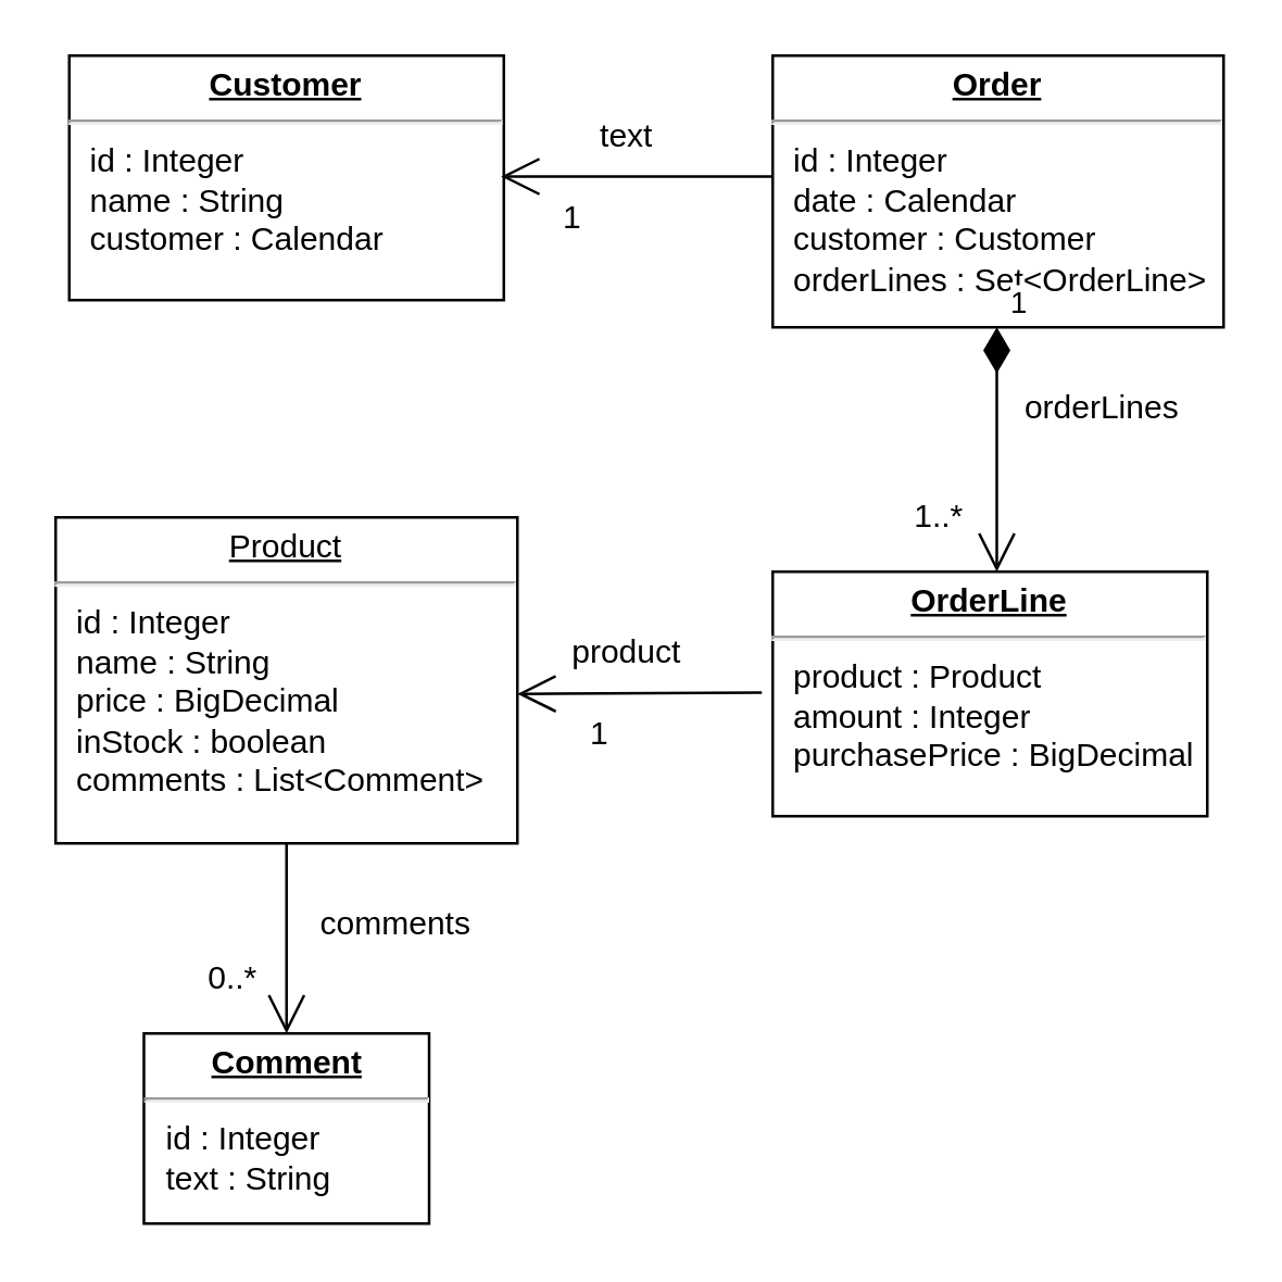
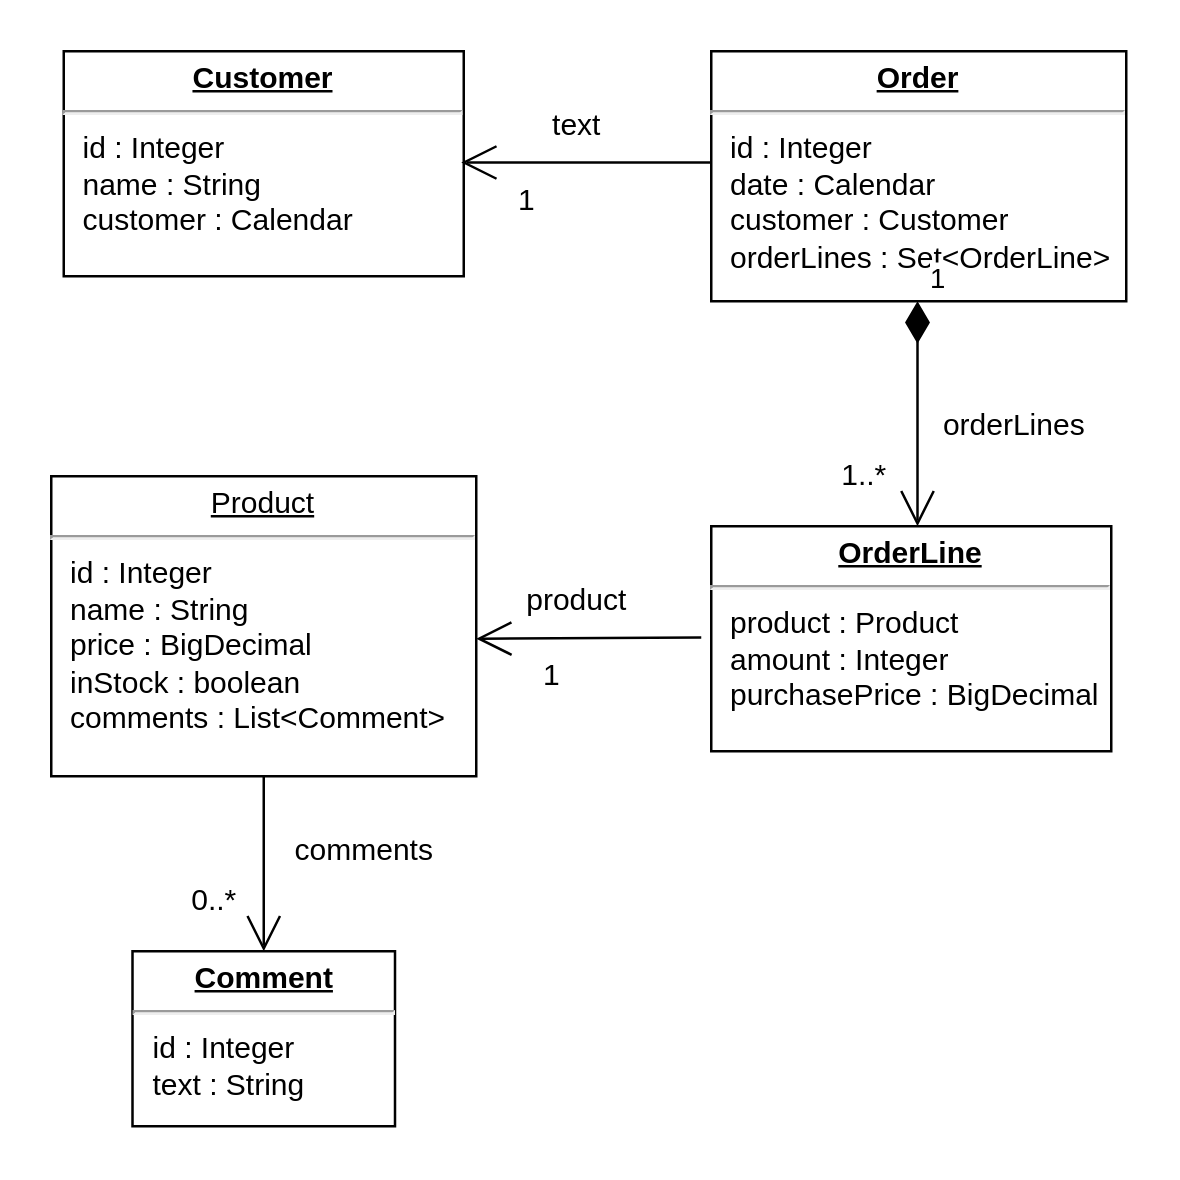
  <mxCell id="0" />
  <mxCell id="1" parent="0" />
  <mxCell id="2" value="&lt;p style=&quot;margin: 0px ; margin-top: 4px ; text-align: center ; text-decoration: underline&quot;&gt;Product&lt;/p&gt;&lt;hr&gt;&lt;p style=&quot;margin: 0px ; margin-left: 8px&quot;&gt;id : Integer&lt;/p&gt;&lt;p style=&quot;margin: 0px ; margin-left: 8px&quot;&gt;name : String&lt;/p&gt;&lt;p style=&quot;margin: 0px ; margin-left: 8px&quot;&gt;price : BigDecimal&lt;/p&gt;&lt;p style=&quot;margin: 0px ; margin-left: 8px&quot;&gt;inStock : boolean&lt;/p&gt;&lt;p style=&quot;margin: 0px ; margin-left: 8px&quot;&gt;comments : List&amp;lt;Comment&amp;gt;&lt;/p&gt;" style="verticalAlign=top;align=left;overflow=fill;fontSize=12;fontFamily=Helvetica;html=1;" vertex="1" parent="1"><mxGeometry x="20" y="190" width="170" height="120" as="geometry" /></mxCell>
  <mxCell id="3" value="&lt;p style=&quot;margin: 0px ; margin-top: 4px ; text-align: center ; text-decoration: underline&quot;&gt;&lt;b&gt;OrderLine&lt;/b&gt;&lt;/p&gt;&lt;hr&gt;&lt;p style=&quot;margin: 0px ; margin-left: 8px&quot;&gt;product : Product&lt;/p&gt;&lt;p style=&quot;margin: 0px ; margin-left: 8px&quot;&gt;amount : Integer&lt;/p&gt;&lt;p style=&quot;margin: 0px ; margin-left: 8px&quot;&gt;purchasePrice : BigDecimal&lt;/p&gt;" style="verticalAlign=top;align=left;overflow=fill;fontSize=12;fontFamily=Helvetica;html=1;" vertex="1" parent="1"><mxGeometry x="284" y="210" width="160" height="90" as="geometry" /></mxCell>
  <mxCell id="4" value="&lt;p style=&quot;margin: 0px ; margin-top: 4px ; text-align: center ; text-decoration: underline&quot;&gt;&lt;b&gt;Order&lt;/b&gt;&lt;/p&gt;&lt;hr&gt;&lt;p style=&quot;margin: 0px ; margin-left: 8px&quot;&gt;id : Integer&lt;/p&gt;&lt;p style=&quot;margin: 0px ; margin-left: 8px&quot;&gt;date : Calendar&lt;/p&gt;&lt;p style=&quot;margin: 0px ; margin-left: 8px&quot;&gt;customer : Customer&lt;/p&gt;&lt;p style=&quot;margin: 0px ; margin-left: 8px&quot;&gt;orderLines : Set&amp;lt;OrderLine&amp;gt;&lt;/p&gt;" style="verticalAlign=top;align=left;overflow=fill;fontSize=12;fontFamily=Helvetica;html=1;" vertex="1" parent="1"><mxGeometry x="284" y="20" width="166" height="100" as="geometry" /></mxCell>
  <mxCell id="5" value="&lt;p style=&quot;margin: 0px ; margin-top: 4px ; text-align: center ; text-decoration: underline&quot;&gt;&lt;b&gt;Customer&lt;/b&gt;&lt;/p&gt;&lt;hr&gt;&lt;p style=&quot;margin: 0px ; margin-left: 8px&quot;&gt;id : Integer&lt;/p&gt;&lt;p style=&quot;margin: 0px ; margin-left: 8px&quot;&gt;name : String&lt;/p&gt;&lt;p style=&quot;margin: 0px ; margin-left: 8px&quot;&gt;customer : Calendar&lt;/p&gt;" style="verticalAlign=top;align=left;overflow=fill;fontSize=12;fontFamily=Helvetica;html=1;" vertex="1" parent="1"><mxGeometry x="25" y="20" width="160" height="90" as="geometry" /></mxCell>
  <mxCell id="6" value="" style="endArrow=open;endFill=1;endSize=12;html=1;rounded=0;" edge="1" parent="1"><mxGeometry width="160" relative="1" as="geometry"><mxPoint x="284" y="64.5" as="sourcePoint" /><mxPoint x="184" y="64.5" as="targetPoint" /></mxGeometry></mxCell>
  <mxCell id="7" value="text" style="text;html=1;align=center;verticalAlign=middle;resizable=0;points=[];autosize=1;strokeColor=none;fillColor=none;" vertex="1" parent="1"><mxGeometry x="200" y="40" width="60" height="20" as="geometry" /></mxCell>
  <mxCell id="8" value="1" style="endArrow=open;html=1;endSize=12;startArrow=diamondThin;startSize=14;startFill=1;edgeStyle=orthogonalEdgeStyle;align=left;verticalAlign=bottom;rounded=0;" edge="1" parent="1"><mxGeometry x="-1" y="3" relative="1" as="geometry"><mxPoint x="366.5" y="120" as="sourcePoint" /><mxPoint x="366.5" y="210" as="targetPoint" /></mxGeometry></mxCell>
- <mxCell id="9" value="orderLines" style="text;html=1;align=center;verticalAlign=middle;resizable=0;points=[];autosize=1;strokeColor=none;fillColor=none;" vertex="1" parent="1"><mxGeometry x="370" y="140" width="70" height="20" as="geometry" /></mxCell>
+ <mxCell id="9" value="orderLines" style="text;html=1;align=center;verticalAlign=middle;resizable=0;points=[];autosize=1;strokeColor=none;fillColor=none;" vertex="1" parent="1"><mxGeometry x="370" y="160" width="70" height="20" as="geometry" /></mxCell>
  <mxCell id="10" value="1..*" style="text;html=1;align=center;verticalAlign=middle;resizable=0;points=[];autosize=1;strokeColor=none;fillColor=none;" vertex="1" parent="1"><mxGeometry x="330" y="180" width="30" height="20" as="geometry" /></mxCell>
  <mxCell id="11" value="" style="endArrow=open;endFill=1;endSize=12;html=1;rounded=0;" edge="1" parent="1"><mxGeometry width="160" relative="1" as="geometry"><mxPoint x="280" y="254.5" as="sourcePoint" /><mxPoint x="190" y="255" as="targetPoint" /></mxGeometry></mxCell>
  <mxCell id="12" value="product" style="text;html=1;align=center;verticalAlign=middle;resizable=0;points=[];autosize=1;strokeColor=none;fillColor=none;" vertex="1" parent="1"><mxGeometry x="200" y="230" width="60" height="20" as="geometry" /></mxCell>
  <mxCell id="13" value="" style="endArrow=open;endFill=1;endSize=12;html=1;rounded=0;exitX=0.5;exitY=1;exitDx=0;exitDy=0;" edge="1" parent="1" source="2"><mxGeometry width="160" relative="1" as="geometry"><mxPoint x="50" y="400" as="sourcePoint" /><mxPoint x="105" y="380" as="targetPoint" /></mxGeometry></mxCell>
  <mxCell id="14" value="&lt;p style=&quot;margin: 0px ; margin-top: 4px ; text-align: center ; text-decoration: underline&quot;&gt;&lt;b&gt;Comment&lt;/b&gt;&lt;/p&gt;&lt;hr&gt;&lt;p style=&quot;margin: 0px ; margin-left: 8px&quot;&gt;id : Integer&lt;/p&gt;&lt;p style=&quot;margin: 0px ; margin-left: 8px&quot;&gt;text : String&lt;/p&gt;" style="verticalAlign=top;align=left;overflow=fill;fontSize=12;fontFamily=Helvetica;html=1;" vertex="1" parent="1"><mxGeometry x="52.5" y="380" width="105" height="70" as="geometry" /></mxCell>
  <mxCell id="15" value="comments" style="text;html=1;align=center;verticalAlign=middle;resizable=0;points=[];autosize=1;strokeColor=none;fillColor=none;" vertex="1" parent="1"><mxGeometry x="110" y="330" width="70" height="20" as="geometry" /></mxCell>
  <mxCell id="16" value="0..*" style="text;html=1;align=center;verticalAlign=middle;resizable=0;points=[];autosize=1;strokeColor=none;fillColor=none;" vertex="1" parent="1"><mxGeometry x="70" y="350" width="30" height="20" as="geometry" /></mxCell>
  <mxCell id="17" value="1" style="text;html=1;align=center;verticalAlign=middle;resizable=0;points=[];autosize=1;strokeColor=none;fillColor=none;" vertex="1" parent="1"><mxGeometry x="200" y="70" width="20" height="20" as="geometry" /></mxCell>
  <mxCell id="18" value="1" style="text;html=1;align=center;verticalAlign=middle;resizable=0;points=[];autosize=1;strokeColor=none;fillColor=none;" vertex="1" parent="1"><mxGeometry x="210" y="260" width="20" height="20" as="geometry" /></mxCell>
